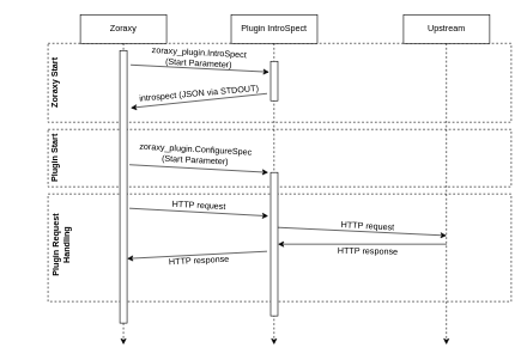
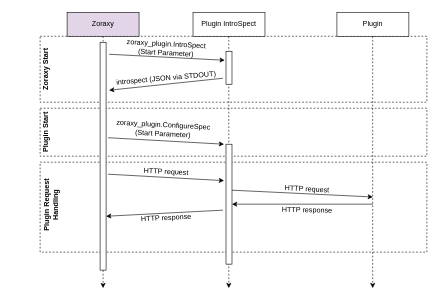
  <mxCell id="0" />
  <mxCell id="1" parent="0" />
  <mxCell id="2" value="" style="rounded=0;whiteSpace=wrap;html=1;fillColor=none;dashed=1;" vertex="1" parent="1"><mxGeometry x="66" y="180" width="645" height="80" as="geometry" /></mxCell>
  <mxCell id="3" value="" style="rounded=0;whiteSpace=wrap;html=1;fillColor=none;dashed=1;" vertex="1" parent="1"><mxGeometry x="66" y="270" width="645" height="150" as="geometry" /></mxCell>
  <mxCell id="4" value="" style="rounded=0;whiteSpace=wrap;html=1;fillColor=none;dashed=1;" vertex="1" parent="1"><mxGeometry x="66" y="60" width="645" height="110" as="geometry" /></mxCell>
- <mxCell id="5" value="Zoraxy" style="rounded=0;whiteSpace=wrap;html=1;" vertex="1" parent="1"><mxGeometry x="111" y="20" width="120" height="40" as="geometry" /></mxCell>
+ <mxCell id="5" value="Zoraxy" style="rounded=0;whiteSpace=wrap;html=1;fillColor=#e1d5e7;" vertex="1" parent="1"><mxGeometry x="111" y="20" width="120" height="40" as="geometry" /></mxCell>
  <mxCell id="6" value="Plugin IntroSpect" style="rounded=0;whiteSpace=wrap;html=1;" vertex="1" parent="1"><mxGeometry x="321" y="20" width="120" height="40" as="geometry" /></mxCell>
- <mxCell id="7" value="Upstream" style="rounded=0;whiteSpace=wrap;html=1;" vertex="1" parent="1"><mxGeometry x="561" y="20" width="120" height="40" as="geometry" /></mxCell>
+ <mxCell id="7" value="Plugin" style="rounded=0;whiteSpace=wrap;html=1;" vertex="1" parent="1"><mxGeometry x="561" y="20" width="120" height="40" as="geometry" /></mxCell>
  <mxCell id="8" value="" style="endArrow=classic;html=1;dashed=1;" edge="1" parent="1"><mxGeometry width="50" height="50" relative="1" as="geometry"><mxPoint x="171" y="60" as="sourcePoint" /><mxPoint x="171" y="480" as="targetPoint" /></mxGeometry></mxCell>
  <mxCell id="9" value="" style="endArrow=classic;html=1;dashed=1;" edge="1" parent="1"><mxGeometry width="50" height="50" relative="1" as="geometry"><mxPoint x="380.66" y="60" as="sourcePoint" /><mxPoint x="380.66" y="480" as="targetPoint" /></mxGeometry></mxCell>
  <mxCell id="10" value="" style="endArrow=classic;html=1;dashed=1;" edge="1" parent="1"><mxGeometry width="50" height="50" relative="1" as="geometry"><mxPoint x="620.66" y="60" as="sourcePoint" /><mxPoint x="620.66" y="480" as="targetPoint" /></mxGeometry></mxCell>
  <mxCell id="11" value="" style="rounded=0;whiteSpace=wrap;html=1;" vertex="1" parent="1"><mxGeometry x="166" y="70" width="10" height="380" as="geometry" /></mxCell>
  <mxCell id="12" value="" style="endArrow=classic;html=1;" edge="1" parent="1"><mxGeometry width="50" height="50" relative="1" as="geometry"><mxPoint x="181" y="90" as="sourcePoint" /><mxPoint x="374" y="100" as="targetPoint" /></mxGeometry></mxCell>
  <mxCell id="13" value="" style="rounded=0;whiteSpace=wrap;html=1;" vertex="1" parent="1"><mxGeometry x="376" y="85" width="10" height="55" as="geometry" /></mxCell>
  <mxCell id="14" value="zoraxy_plugin.IntroSpect &lt;br&gt;(Start Parameter)" style="text;html=1;align=center;verticalAlign=middle;resizable=0;points=[];;autosize=1;rotation=3;" vertex="1" parent="1"><mxGeometry x="201" y="65" width="150" height="30" as="geometry" /></mxCell>
  <mxCell id="15" value="" style="endArrow=classic;html=1;" edge="1" parent="1"><mxGeometry width="50" height="50" relative="1" as="geometry"><mxPoint x="371" y="130" as="sourcePoint" /><mxPoint x="181" y="150" as="targetPoint" /></mxGeometry></mxCell>
  <mxCell id="16" value="introspect (JSON via STDOUT)" style="text;html=1;align=center;verticalAlign=middle;resizable=0;points=[];;autosize=1;rotation=-5;" vertex="1" parent="1"><mxGeometry x="186" y="120" width="180" height="20" as="geometry" /></mxCell>
  <mxCell id="17" value="" style="rounded=0;whiteSpace=wrap;html=1;" vertex="1" parent="1"><mxGeometry x="376" y="240" width="10" height="200" as="geometry" /></mxCell>
  <mxCell id="18" value="" style="endArrow=classic;html=1;entryX=-0.159;entryY=0.129;entryDx=0;entryDy=0;entryPerimeter=0;" edge="1" parent="1"><mxGeometry width="50" height="50" relative="1" as="geometry"><mxPoint x="179.29" y="229.2" as="sourcePoint" /><mxPoint x="372.7" y="240.005" as="targetPoint" /></mxGeometry></mxCell>
  <mxCell id="19" value="zoraxy_plugin.ConfigureSpec&lt;br&gt;(Start Parameter)" style="text;html=1;align=center;verticalAlign=middle;resizable=0;points=[];;autosize=1;rotation=3;" vertex="1" parent="1"><mxGeometry x="186" y="200" width="170" height="30" as="geometry" /></mxCell>
  <mxCell id="20" value="" style="endArrow=classic;html=1;entryX=-0.159;entryY=0.129;entryDx=0;entryDy=0;entryPerimeter=0;" edge="1" parent="1"><mxGeometry width="50" height="50" relative="1" as="geometry"><mxPoint x="179.29" y="290" as="sourcePoint" /><mxPoint x="372.7" y="300.805" as="targetPoint" /></mxGeometry></mxCell>
  <mxCell id="21" value="Zoraxy Start" style="text;html=1;strokeColor=none;fillColor=none;align=center;verticalAlign=middle;whiteSpace=wrap;rounded=0;dashed=1;rotation=-90;fontStyle=1" vertex="1" parent="1"><mxGeometry x="31" y="103.75" width="90" height="22.5" as="geometry" /></mxCell>
  <mxCell id="22" value="Plugin Start" style="text;html=1;strokeColor=none;fillColor=none;align=center;verticalAlign=middle;whiteSpace=wrap;rounded=0;dashed=1;rotation=-90;fontStyle=1" vertex="1" parent="1"><mxGeometry x="31" y="208.75" width="90" height="22.5" as="geometry" /></mxCell>
  <mxCell id="23" value="Plugin Request Handling" style="text;html=1;strokeColor=none;fillColor=none;align=center;verticalAlign=middle;whiteSpace=wrap;rounded=0;dashed=1;rotation=-90;fontStyle=1" vertex="1" parent="1"><mxGeometry x="20" y="330" width="130" height="22.5" as="geometry" /></mxCell>
  <mxCell id="24" value="" style="endArrow=classic;html=1;" edge="1" parent="1"><mxGeometry width="50" height="50" relative="1" as="geometry"><mxPoint x="386" y="316.7" as="sourcePoint" /><mxPoint x="621" y="328" as="targetPoint" /></mxGeometry></mxCell>
  <mxCell id="25" value="HTTP request" style="text;html=1;align=center;verticalAlign=middle;resizable=0;points=[];;autosize=1;rotation=3;" vertex="1" parent="1"><mxGeometry x="231" y="276" width="90" height="20" as="geometry" /></mxCell>
  <mxCell id="26" value="HTTP request" style="text;html=1;align=center;verticalAlign=middle;resizable=0;points=[];;autosize=1;rotation=3;" vertex="1" parent="1"><mxGeometry x="466" y="305" width="90" height="20" as="geometry" /></mxCell>
  <mxCell id="27" value="" style="endArrow=classic;html=1;entryX=1;entryY=0.5;entryDx=0;entryDy=0;" edge="1" parent="1" target="17"><mxGeometry width="50" height="50" relative="1" as="geometry"><mxPoint x="621" y="340" as="sourcePoint" /><mxPoint x="391" y="340" as="targetPoint" /></mxGeometry></mxCell>
  <mxCell id="28" value="HTTP response" style="text;html=1;align=center;verticalAlign=middle;resizable=0;points=[];;autosize=1;rotation=1;" vertex="1" parent="1"><mxGeometry x="461" y="340" width="100" height="20" as="geometry" /></mxCell>
  <mxCell id="29" value="" style="endArrow=classic;html=1;entryX=1;entryY=0.5;entryDx=0;entryDy=0;" edge="1" parent="1"><mxGeometry width="50" height="50" relative="1" as="geometry"><mxPoint x="371" y="350" as="sourcePoint" /><mxPoint x="176" y="360.15" as="targetPoint" /></mxGeometry></mxCell>
  <mxCell id="30" value="HTTP response" style="text;html=1;align=center;verticalAlign=middle;resizable=0;points=[];;autosize=1;rotation=-3;" vertex="1" parent="1"><mxGeometry x="226" y="352.5" width="100" height="20" as="geometry" /></mxCell>
